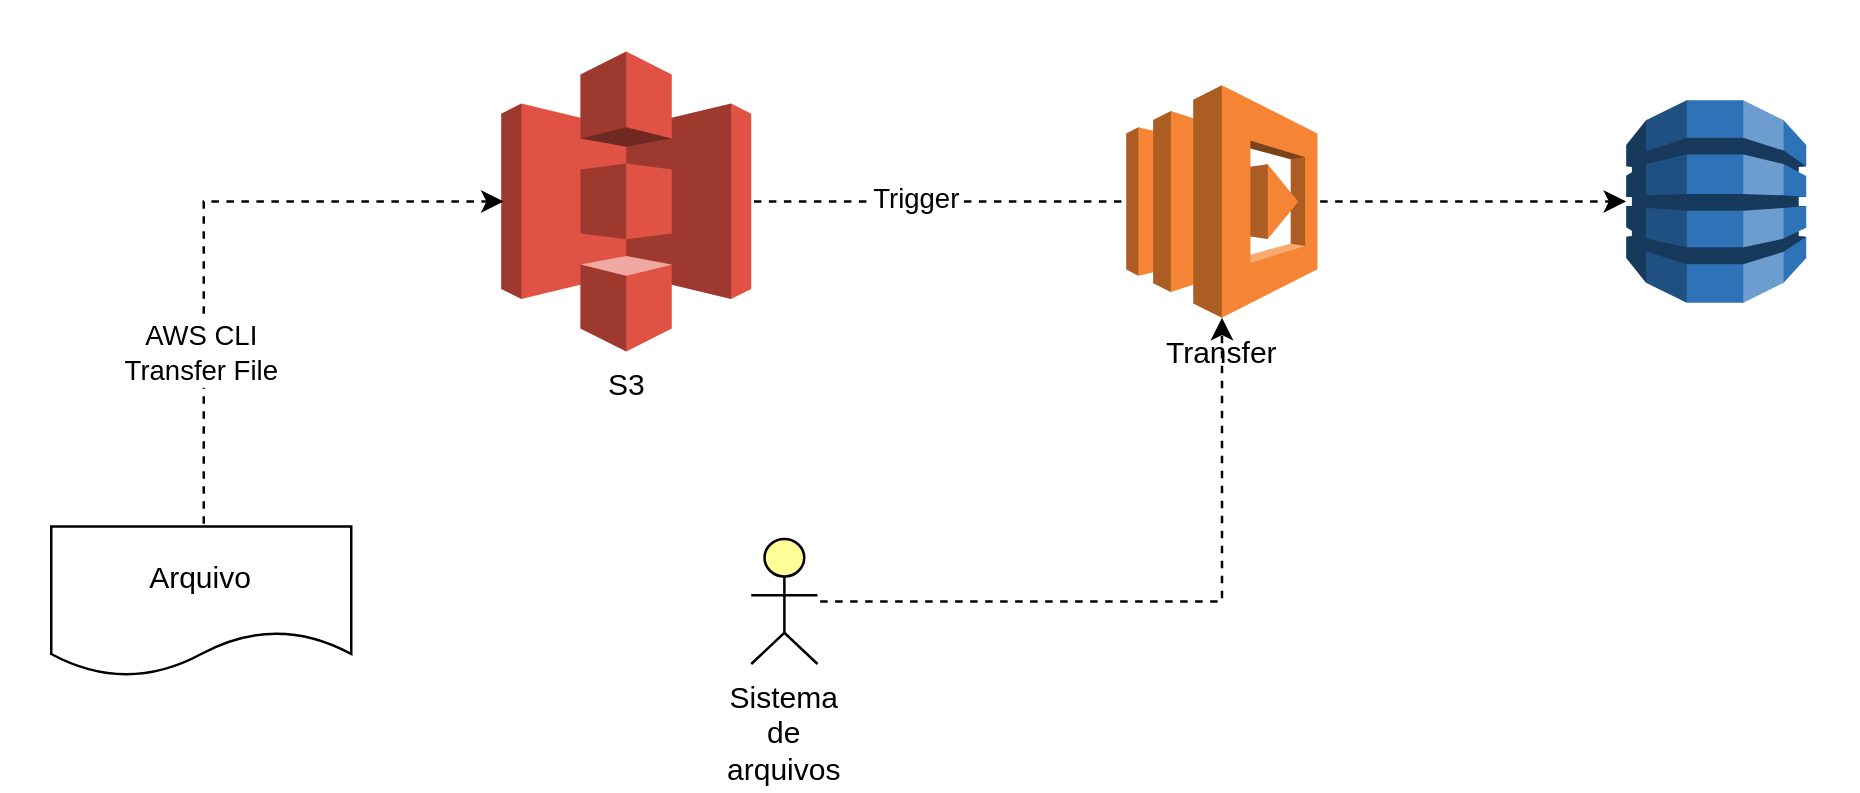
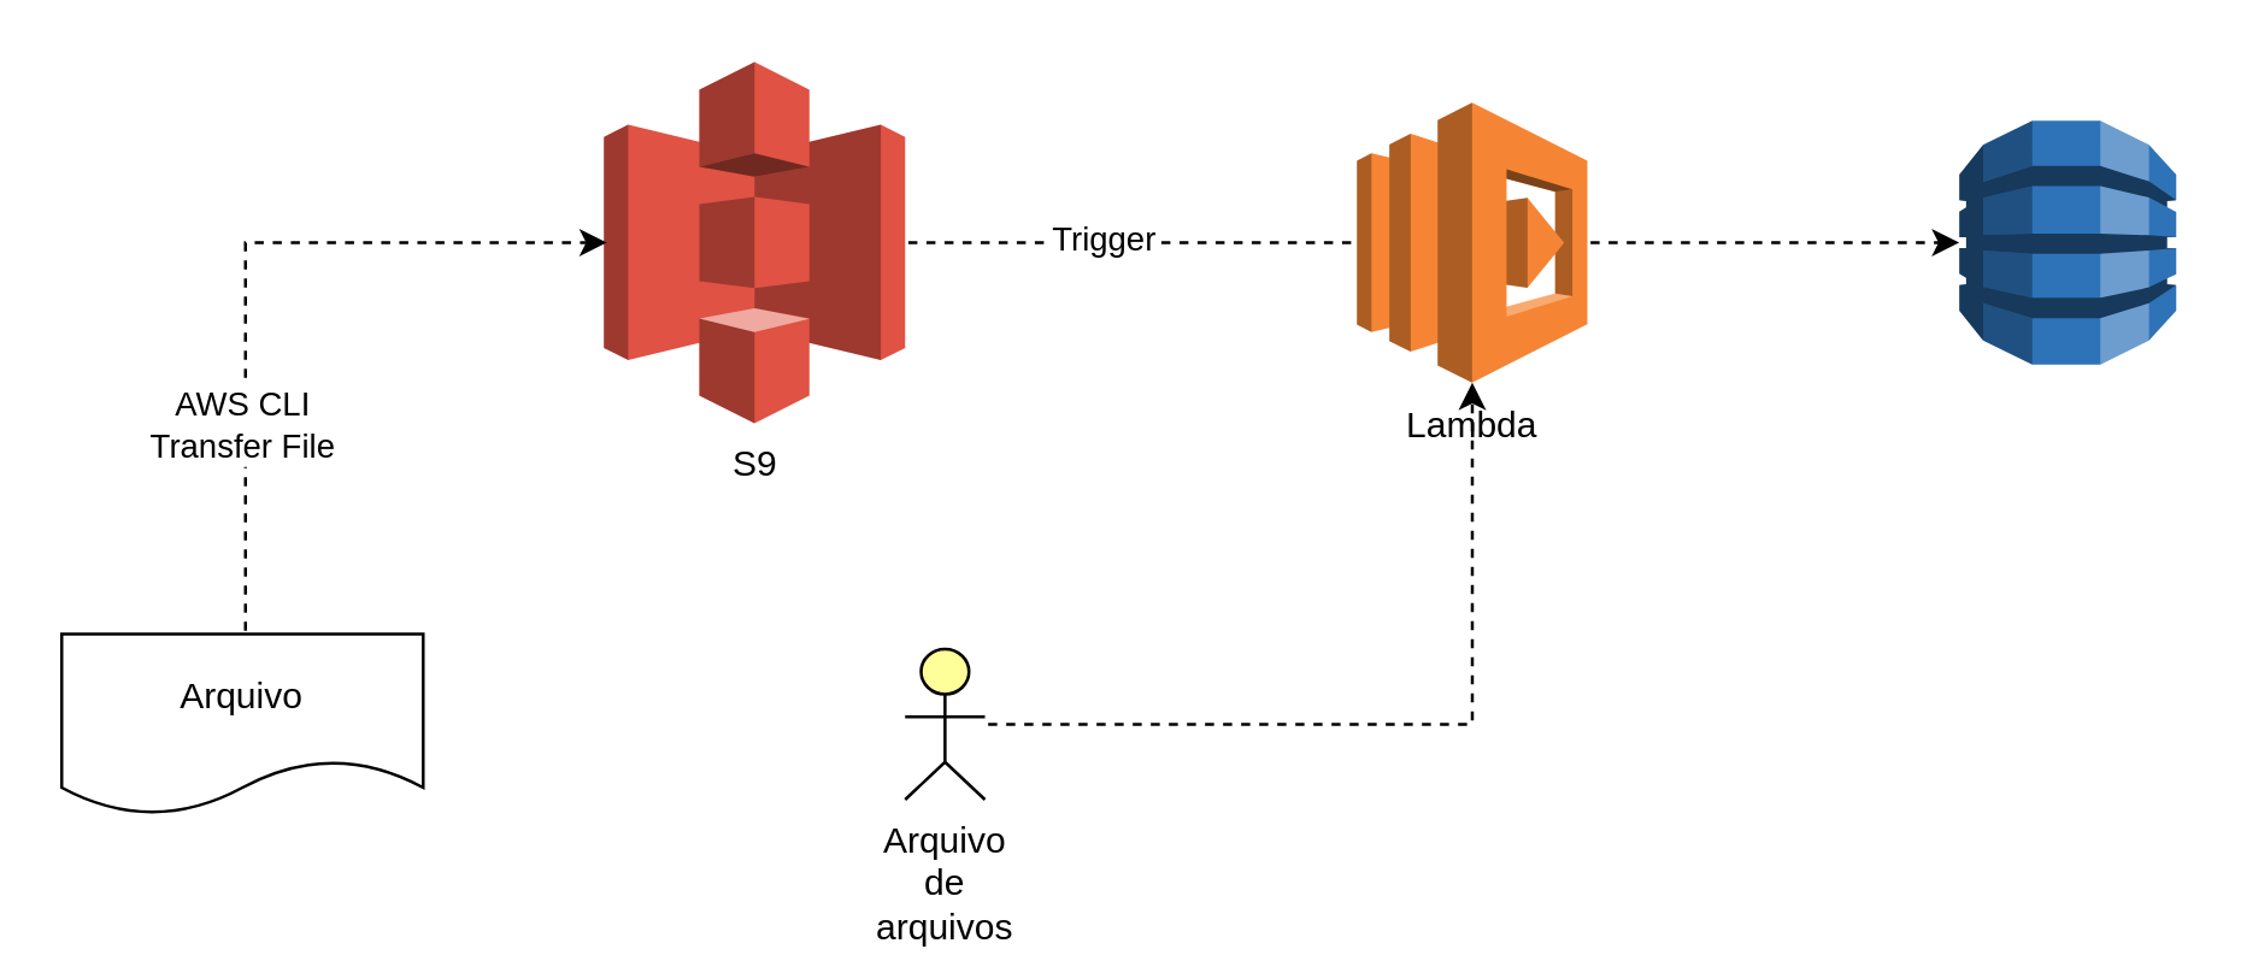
  <mxCell id="0" />
  <mxCell id="1" parent="0" />
  <mxCell id="2" style="edgeStyle=orthogonalEdgeStyle;rounded=0;orthogonalLoop=1;jettySize=auto;html=1;dashed=1;flowAnimation=1;endArrow=none;" edge="1" parent="1" source="4" target="6"><mxGeometry relative="1" as="geometry"><Array as="points"><mxPoint x="380" y="80" /><mxPoint x="380" y="80" /></Array></mxGeometry></mxCell>
  <mxCell id="3" value="Trigger" style="edgeLabel;html=1;align=center;verticalAlign=middle;resizable=0;points=[];" vertex="1" connectable="0" parent="2"><mxGeometry x="-0.137" y="2" relative="1" as="geometry"><mxPoint as="offset" /></mxGeometry></mxCell>
- <mxCell id="4" value="S3" style="outlineConnect=0;dashed=0;verticalLabelPosition=bottom;verticalAlign=top;align=center;html=1;shape=mxgraph.aws3.s3;fillColor=#E05243;gradientColor=none;" vertex="1" parent="1"><mxGeometry x="200" y="20" width="100" height="120" as="geometry" /></mxCell>
+ <mxCell id="4" value="S9" style="outlineConnect=0;dashed=0;verticalLabelPosition=bottom;verticalAlign=top;align=center;html=1;shape=mxgraph.aws3.s3;fillColor=#E05243;gradientColor=none;" vertex="1" parent="1"><mxGeometry x="200" y="20" width="100" height="120" as="geometry" /></mxCell>
  <mxCell id="5" style="edgeStyle=orthogonalEdgeStyle;rounded=0;orthogonalLoop=1;jettySize=auto;html=1;dashed=1;flowAnimation=1;" edge="1" parent="1" source="6" target="12"><mxGeometry relative="1" as="geometry" /></mxCell>
- <mxCell id="6" value="Transfer" style="outlineConnect=0;dashed=0;verticalLabelPosition=bottom;verticalAlign=top;align=center;html=1;shape=mxgraph.aws3.lambda;fillColor=#F58534;gradientColor=none;" vertex="1" parent="1"><mxGeometry x="450" y="33.5" width="76.5" height="93" as="geometry" /></mxCell>
+ <mxCell id="6" value="Lambda" style="outlineConnect=0;dashed=0;verticalLabelPosition=bottom;verticalAlign=top;align=center;html=1;shape=mxgraph.aws3.lambda;fillColor=#F58534;gradientColor=none;" vertex="1" parent="1"><mxGeometry x="450" y="33.5" width="76.5" height="93" as="geometry" /></mxCell>
  <mxCell id="7" style="edgeStyle=orthogonalEdgeStyle;rounded=0;orthogonalLoop=1;jettySize=auto;html=1;dashed=1;flowAnimation=1;" edge="1" parent="1"><mxGeometry relative="1" as="geometry"><mxPoint x="201" y="80" as="targetPoint" /><mxPoint x="81" y="210" as="sourcePoint" /><Array as="points"><mxPoint x="81" y="80" /></Array></mxGeometry></mxCell>
  <mxCell id="8" value="AWS CLI&lt;div&gt;Transfer File&lt;/div&gt;" style="edgeLabel;html=1;align=center;verticalAlign=middle;resizable=0;points=[];" vertex="1" connectable="0" parent="7"><mxGeometry x="-0.443" y="2" relative="1" as="geometry"><mxPoint as="offset" /></mxGeometry></mxCell>
  <mxCell id="9" value="Arquivo" style="shape=document;whiteSpace=wrap;html=1;boundedLbl=1;" vertex="1" parent="1"><mxGeometry x="20" y="210" width="120" height="60" as="geometry" /></mxCell>
  <mxCell id="10" style="edgeStyle=orthogonalEdgeStyle;rounded=0;orthogonalLoop=1;jettySize=auto;html=1;dashed=1;flowAnimation=1;" edge="1" parent="1" source="11" target="6"><mxGeometry relative="1" as="geometry" /></mxCell>
- <mxCell id="11" value="Sistema de arquivos" style="html=1;outlineConnect=0;whiteSpace=wrap;fillColor=#ffff99;verticalLabelPosition=bottom;verticalAlign=top;align=center;shape=mxgraph.archimate3.actor;" vertex="1" parent="1"><mxGeometry x="300" y="215" width="26.5" height="50" as="geometry" /></mxCell>
+ <mxCell id="11" value="Arquivo de arquivos" style="html=1;outlineConnect=0;whiteSpace=wrap;fillColor=#ffff99;verticalLabelPosition=bottom;verticalAlign=top;align=center;shape=mxgraph.archimate3.actor;" vertex="1" parent="1"><mxGeometry x="300" y="215" width="26.5" height="50" as="geometry" /></mxCell>
  <mxCell id="12" value="" style="outlineConnect=0;dashed=0;verticalLabelPosition=bottom;verticalAlign=top;align=center;html=1;shape=mxgraph.aws3.dynamo_db;fillColor=#2E73B8;gradientColor=none;" vertex="1" parent="1"><mxGeometry x="650" y="39.5" width="72" height="81" as="geometry" /></mxCell>
